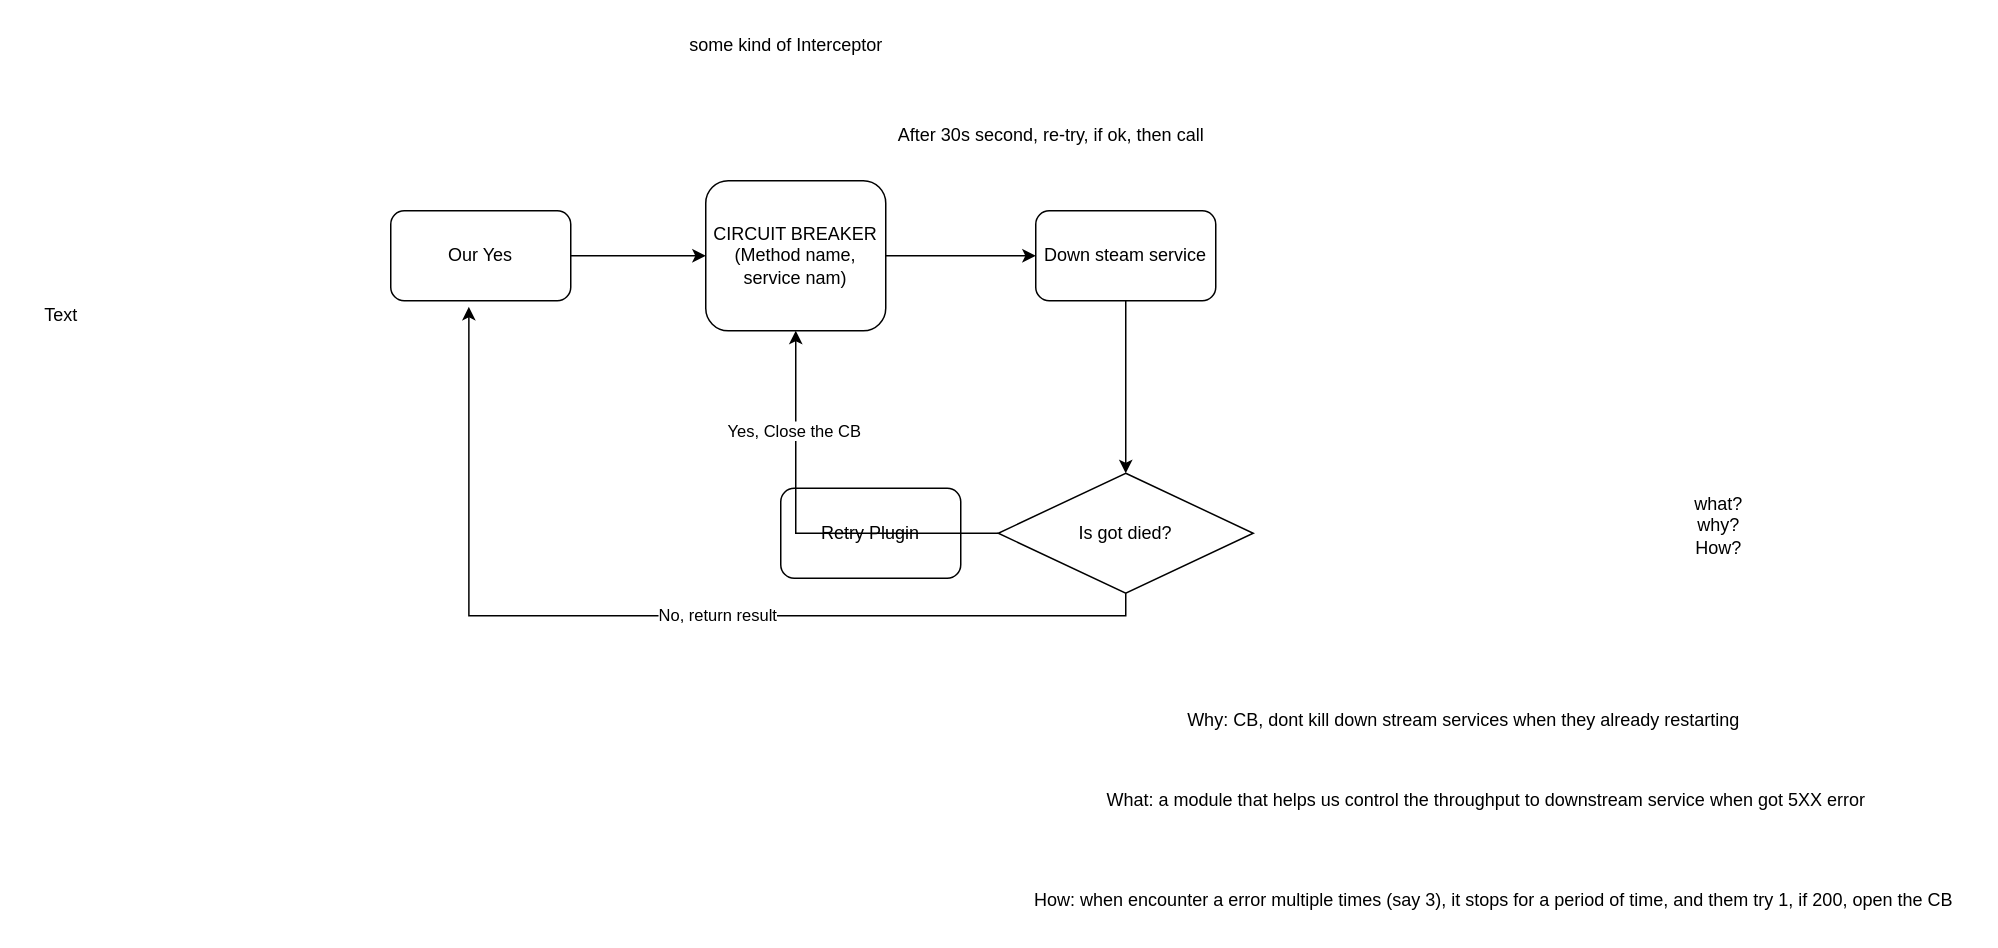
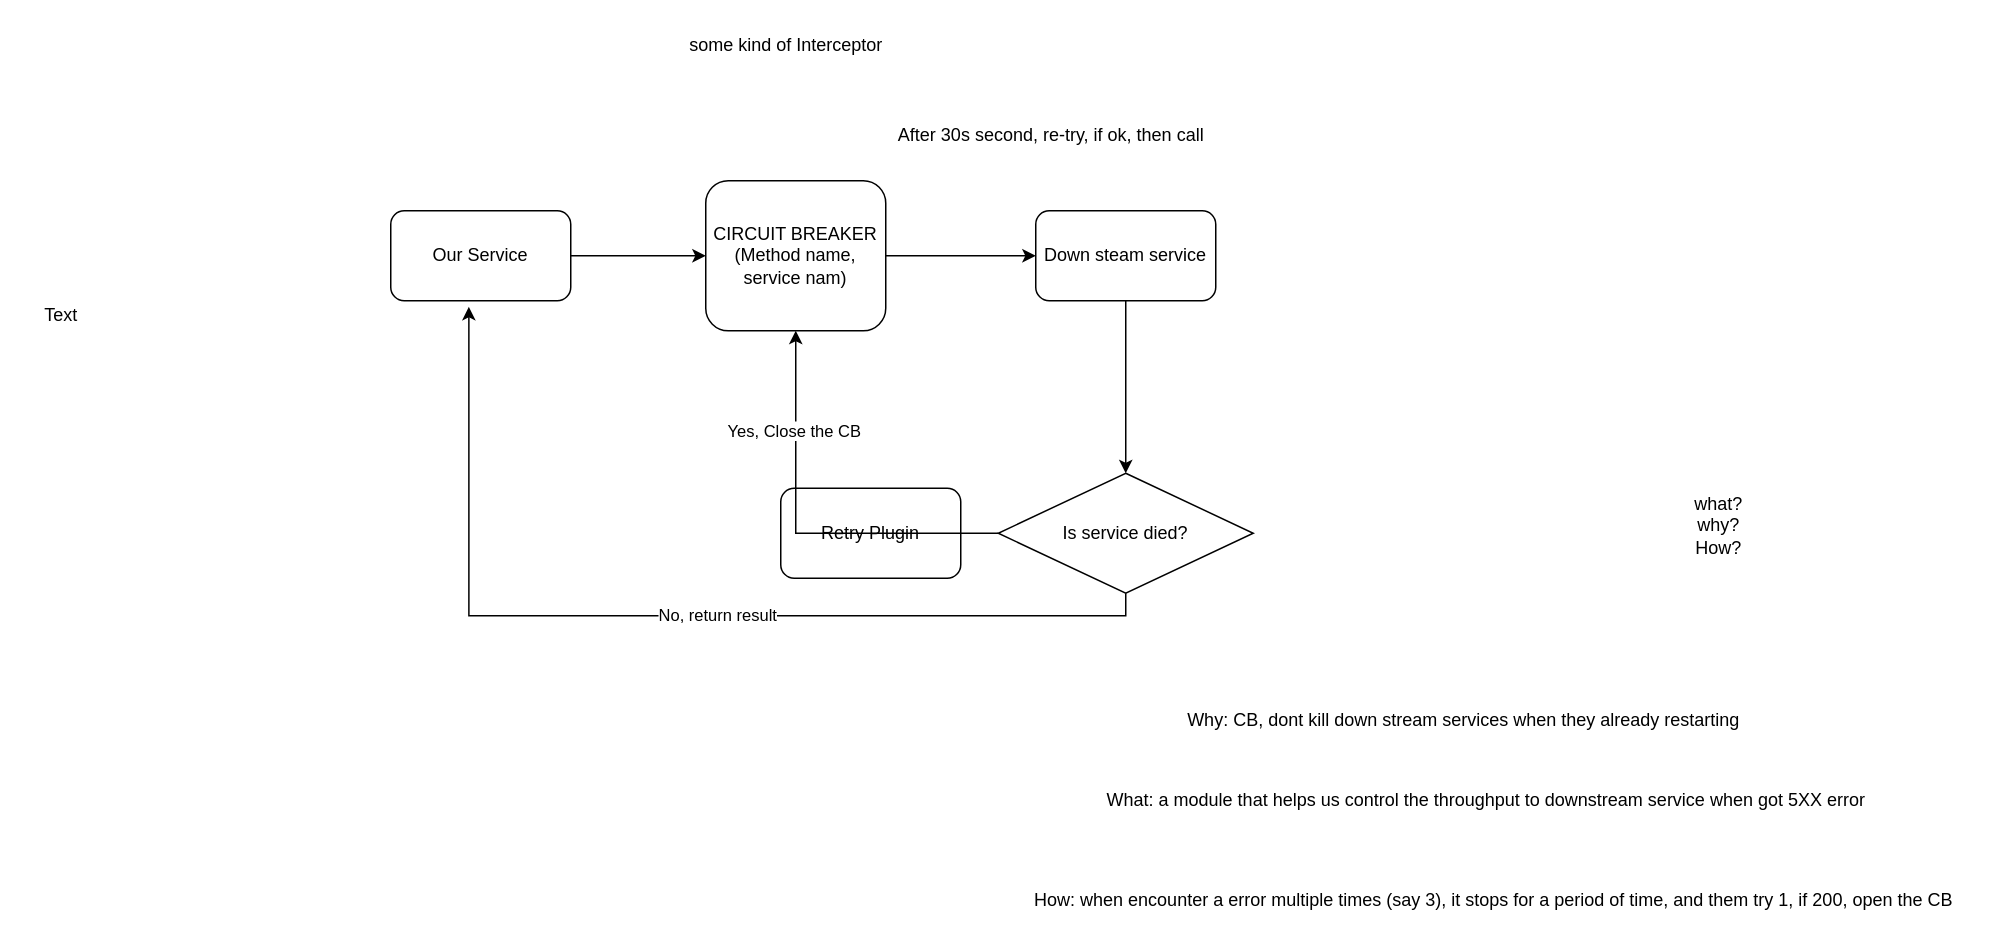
  <mxCell id="0" />
  <mxCell id="1" parent="0" />
  <mxCell id="2" style="edgeStyle=orthogonalEdgeStyle;rounded=0;orthogonalLoop=1;jettySize=auto;html=1;entryX=0;entryY=0.5;entryDx=0;entryDy=0;" parent="1" source="3" target="9" edge="1"><mxGeometry relative="1" as="geometry" /></mxCell>
  <mxCell id="3" value="CIRCUIT BREAKER&lt;br&gt;(Method name, service nam)" style="rounded=1;whiteSpace=wrap;html=1;" parent="1" vertex="1"><mxGeometry x="470" y="120" width="120" height="100" as="geometry" /></mxCell>
  <mxCell id="4" value="what?&lt;br&gt;why?&lt;br&gt;How?&lt;br&gt;" style="text;html=1;align=center;verticalAlign=middle;resizable=0;points=[];autosize=1;strokeColor=none;fillColor=none;" parent="1" vertex="1"><mxGeometry x="1120" y="325" width="50" height="50" as="geometry" /></mxCell>
  <mxCell id="5" value="Why: CB, dont kill down stream services when they already restarting" style="text;html=1;align=center;verticalAlign=middle;resizable=0;points=[];autosize=1;strokeColor=none;fillColor=none;" parent="1" vertex="1"><mxGeometry x="785" y="470" width="380" height="20" as="geometry" /></mxCell>
  <mxCell id="6" value="What: a module that helps us control the throughput to downstream service when got 5XX error&lt;br&gt;&amp;nbsp;" style="text;html=1;align=center;verticalAlign=middle;resizable=0;points=[];autosize=1;strokeColor=none;fillColor=none;" parent="1" vertex="1"><mxGeometry x="730" y="525" width="520" height="30" as="geometry" /></mxCell>
  <mxCell id="7" value="How: when encounter a error multiple times (say 3), it stops for a period of time, and them try 1, if 200, open the CB&lt;br&gt;" style="text;html=1;align=center;verticalAlign=middle;resizable=0;points=[];autosize=1;strokeColor=none;fillColor=none;" parent="1" vertex="1"><mxGeometry x="680" y="590" width="630" height="20" as="geometry" /></mxCell>
  <mxCell id="8" style="edgeStyle=orthogonalEdgeStyle;rounded=0;orthogonalLoop=1;jettySize=auto;html=1;entryX=0.5;entryY=0;entryDx=0;entryDy=0;" parent="1" source="9" target="18" edge="1"><mxGeometry relative="1" as="geometry" /></mxCell>
  <mxCell id="9" value="Down steam service" style="rounded=1;whiteSpace=wrap;html=1;" parent="1" vertex="1"><mxGeometry x="690" y="140" width="120" height="60" as="geometry" /></mxCell>
  <mxCell id="10" value="Retry Plugin" style="rounded=1;whiteSpace=wrap;html=1;" parent="1" vertex="1"><mxGeometry x="520" y="325" width="120" height="60" as="geometry" /></mxCell>
  <mxCell id="11" style="edgeStyle=orthogonalEdgeStyle;rounded=0;orthogonalLoop=1;jettySize=auto;html=1;" parent="1" source="12" target="3" edge="1"><mxGeometry relative="1" as="geometry" /></mxCell>
- <mxCell id="12" value="Our Yes" style="rounded=1;whiteSpace=wrap;html=1;" parent="1" vertex="1"><mxGeometry x="260" y="140" width="120" height="60" as="geometry" /></mxCell>
+ <mxCell id="12" value="Our Service" style="rounded=1;whiteSpace=wrap;html=1;" parent="1" vertex="1"><mxGeometry x="260" y="140" width="120" height="60" as="geometry" /></mxCell>
  <mxCell id="13" value="some kind of Interceptor&amp;nbsp;" style="text;html=1;align=center;verticalAlign=middle;resizable=0;points=[];autosize=1;strokeColor=none;fillColor=none;" parent="1" vertex="1"><mxGeometry x="450" y="20" width="150" height="20" as="geometry" /></mxCell>
  <mxCell id="14" style="edgeStyle=orthogonalEdgeStyle;rounded=0;orthogonalLoop=1;jettySize=auto;html=1;entryX=0.434;entryY=1.068;entryDx=0;entryDy=0;entryPerimeter=0;" parent="1" source="18" target="12" edge="1"><mxGeometry relative="1" as="geometry"><mxPoint x="310" y="290" as="targetPoint" /><Array as="points"><mxPoint x="750" y="410" /><mxPoint x="312" y="410" /></Array></mxGeometry></mxCell>
  <mxCell id="15" value="No, return result" style="edgeLabel;html=1;align=center;verticalAlign=middle;resizable=0;points=[];" parent="14" vertex="1" connectable="0"><mxGeometry x="-0.125" y="-1" relative="1" as="geometry"><mxPoint as="offset" /></mxGeometry></mxCell>
  <mxCell id="16" style="edgeStyle=orthogonalEdgeStyle;rounded=0;orthogonalLoop=1;jettySize=auto;html=1;" parent="1" source="18" target="3" edge="1"><mxGeometry relative="1" as="geometry" /></mxCell>
  <mxCell id="17" value="Yes, Close the CB" style="edgeLabel;html=1;align=center;verticalAlign=middle;resizable=0;points=[];" parent="16" vertex="1" connectable="0"><mxGeometry x="0.51" y="2" relative="1" as="geometry"><mxPoint as="offset" /></mxGeometry></mxCell>
- <mxCell id="18" value="Is got died?" style="rhombus;whiteSpace=wrap;html=1;" parent="1" vertex="1"><mxGeometry x="665" y="315" width="170" height="80" as="geometry" /></mxCell>
+ <mxCell id="18" value="Is service died?" style="rhombus;whiteSpace=wrap;html=1;" parent="1" vertex="1"><mxGeometry x="665" y="315" width="170" height="80" as="geometry" /></mxCell>
  <mxCell id="19" value="After 30s second, re-try, if ok, then call" style="text;html=1;align=center;verticalAlign=middle;resizable=0;points=[];autosize=1;strokeColor=none;fillColor=none;" parent="1" vertex="1"><mxGeometry x="590" y="80" width="220" height="20" as="geometry" /></mxCell>
  <mxCell id="20" value="Text" style="text;html=1;align=center;verticalAlign=middle;resizable=0;points=[];autosize=1;strokeColor=none;fillColor=none;" parent="1" vertex="1"><mxGeometry x="20" y="200" width="40" height="20" as="geometry" /></mxCell>
